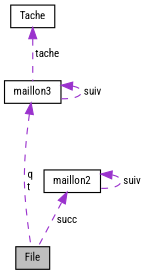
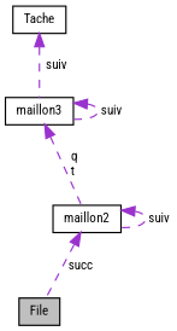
  digraph {
    fontname="Roboto Condensed"
    node [color=black fillcolor=white fontname="Roboto Condensed" fontsize=10 shape=record style=filled]
    edge [color=darkorchid3 dir=back fontname="Roboto Condensed" fontsize=10 labelfontname=Helvetica labelfontsize=10 style=dashed]
    n1 [fillcolor=grey75 fontcolor=black height=0.2 label=File width=0.4]
    n2 [height=0.2 label=maillon3 width=0.4]
    n3 [height=0.2 label=Tache width=0.4]
    n4 [height=0.2 label=maillon2 width=0.4]
-   n2 -> n1 [label=" q\nt"]
+   n2 -> n4 [label=" q\nt"]
    n2 -> n2 [label=" suiv"]
-   n3 -> n2 [label=" tache"]
+   n3 -> n2 [label=" suiv"]
    n4 -> n1 [label=" succ"]
    n4 -> n4 [label=" suiv"]
  }
